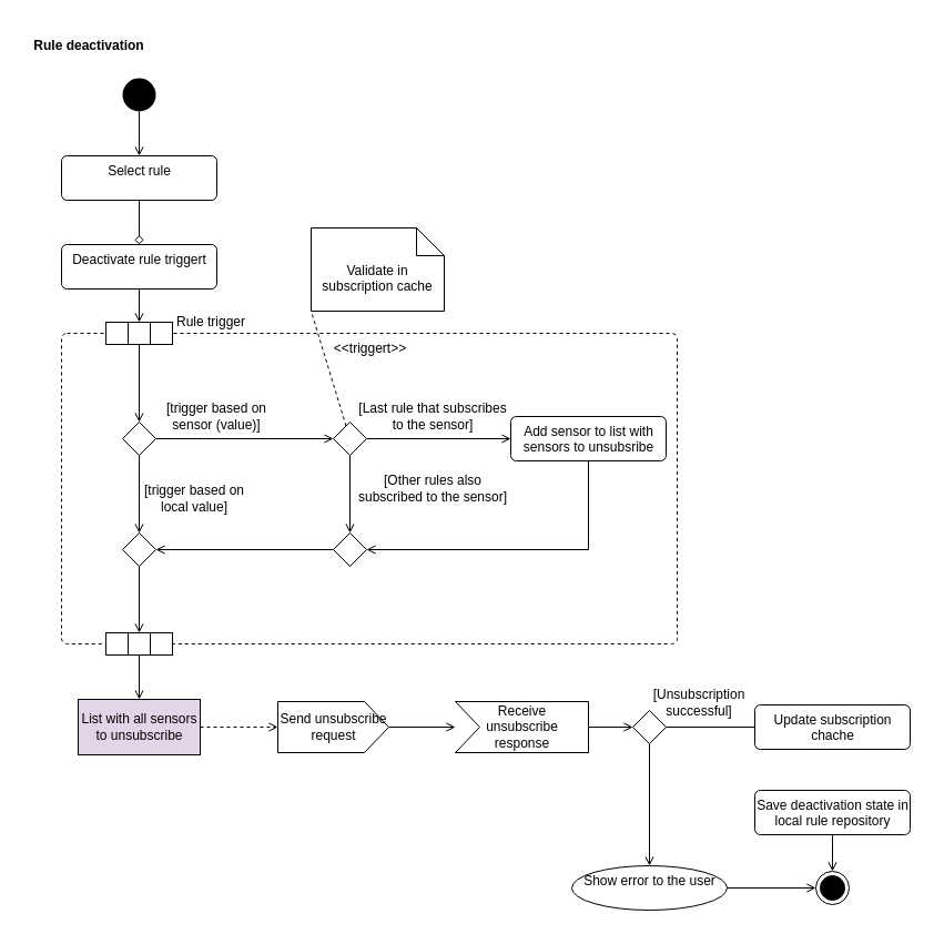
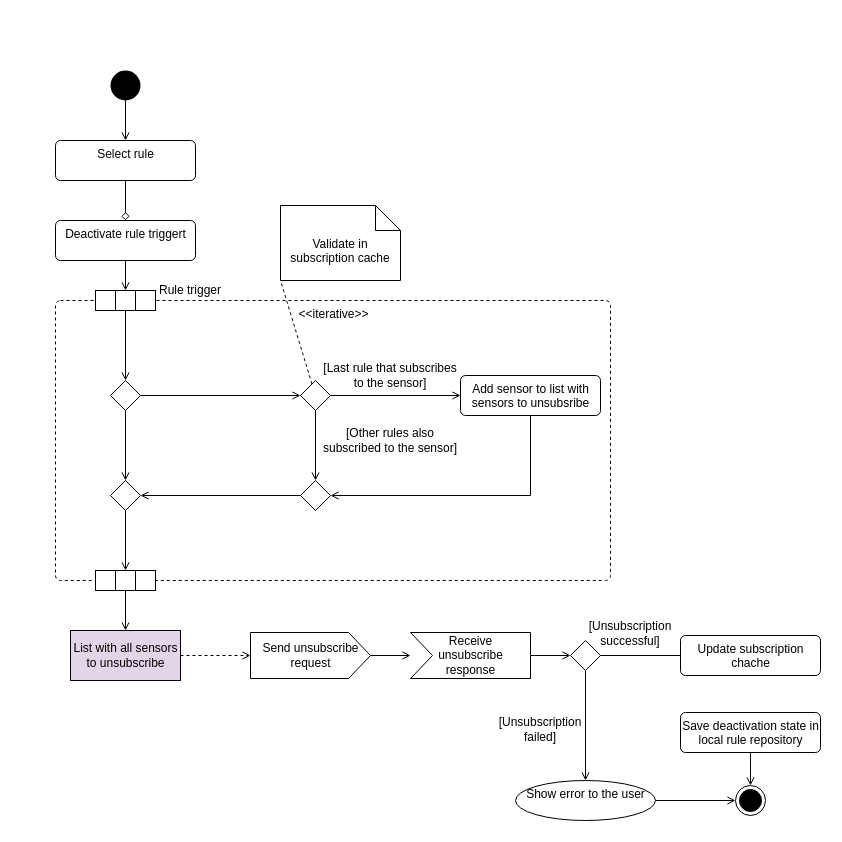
  <mxCell id="0" />
  <mxCell id="1" parent="0" />
  <mxCell id="2" style="edgeStyle=orthogonalEdgeStyle;rounded=0;orthogonalLoop=1;jettySize=auto;html=1;endArrow=open;endFill=0;" edge="1" parent="1" source="3" target="6"><mxGeometry relative="1" as="geometry" /></mxCell>
  <mxCell id="3" value="" style="ellipse;fillColor=#000000;strokeColor=none;" vertex="1" parent="1"><mxGeometry x="110" y="70" width="30" height="30" as="geometry" /></mxCell>
- <mxCell id="4" value="Rule deactivation" style="text;align=center;fontStyle=1;verticalAlign=middle;spacingLeft=3;spacingRight=3;strokeColor=none;rotatable=0;points=[[0,0.5],[1,0.5]];portConstraint=eastwest;" vertex="1" parent="1"><mxGeometry width="120" height="40" as="geometry" x="20" y="20" /></mxCell>
  <mxCell id="5" style="edgeStyle=orthogonalEdgeStyle;rounded=0;orthogonalLoop=1;jettySize=auto;html=1;endArrow=diamond;endFill=0;" edge="1" parent="1" source="6" target="8"><mxGeometry relative="1" as="geometry" /></mxCell>
  <mxCell id="6" value="Select rule" style="html=1;align=center;verticalAlign=top;rounded=1;absoluteArcSize=1;arcSize=10;dashed=0;" vertex="1" parent="1"><mxGeometry x="55" y="140" width="140" height="40" as="geometry" /></mxCell>
  <mxCell id="7" style="edgeStyle=none;rounded=0;orthogonalLoop=1;jettySize=auto;html=1;endArrow=open;endFill=0;" edge="1" parent="1" source="8" target="12"><mxGeometry relative="1" as="geometry" /></mxCell>
  <mxCell id="8" value="Deactivate rule triggert" style="html=1;align=center;verticalAlign=top;rounded=1;absoluteArcSize=1;arcSize=10;dashed=0;" vertex="1" parent="1"><mxGeometry x="55" y="220" width="140" height="40" as="geometry" /></mxCell>
- <mxCell id="9" value="&amp;lt;&amp;lt;triggert&amp;gt;&amp;gt;" style="html=1;align=center;verticalAlign=top;rounded=1;absoluteArcSize=1;arcSize=10;dashed=1;" vertex="1" parent="1"><mxGeometry x="55" y="300" width="555" height="280" as="geometry" /></mxCell>
+ <mxCell id="9" value="&amp;lt;&amp;lt;iterative&amp;gt;&amp;gt;" style="html=1;align=center;verticalAlign=top;rounded=1;absoluteArcSize=1;arcSize=10;dashed=1;" vertex="1" parent="1"><mxGeometry x="55" y="300" width="555" height="280" as="geometry" /></mxCell>
  <mxCell id="10" value="" style="group" vertex="1" connectable="0" parent="1"><mxGeometry x="95" y="290" width="60" height="20" as="geometry" /></mxCell>
  <mxCell id="11" value="" style="rounded=0;whiteSpace=wrap;html=1;" vertex="1" parent="10"><mxGeometry width="20" height="20" as="geometry" /></mxCell>
  <mxCell id="12" value="" style="rounded=0;whiteSpace=wrap;html=1;" vertex="1" parent="10"><mxGeometry x="20" width="20" height="20" as="geometry" /></mxCell>
  <mxCell id="13" value="" style="rounded=0;whiteSpace=wrap;html=1;" vertex="1" parent="10"><mxGeometry x="40" width="20" height="20" as="geometry" /></mxCell>
  <mxCell id="14" value="Rule trigger" style="text;html=1;strokeColor=none;fillColor=none;align=center;verticalAlign=middle;whiteSpace=wrap;rounded=0;" vertex="1" parent="1"><mxGeometry x="150" y="280" width="80" height="20" as="geometry" /></mxCell>
  <mxCell id="15" style="edgeStyle=none;rounded=0;orthogonalLoop=1;jettySize=auto;html=1;entryX=0.5;entryY=0;entryDx=0;entryDy=0;endArrow=open;endFill=0;" edge="1" parent="1" source="17" target="21"><mxGeometry relative="1" as="geometry" /></mxCell>
  <mxCell id="16" style="edgeStyle=none;rounded=0;orthogonalLoop=1;jettySize=auto;html=1;entryX=0;entryY=0.5;entryDx=0;entryDy=0;endArrow=open;endFill=0;strokeWidth=1;" edge="1" parent="1" source="17" target="25"><mxGeometry relative="1" as="geometry" /></mxCell>
  <mxCell id="17" value="" style="rhombus;" vertex="1" parent="1"><mxGeometry x="110" y="380" width="30" height="30" as="geometry" /></mxCell>
  <mxCell id="18" style="edgeStyle=none;rounded=0;orthogonalLoop=1;jettySize=auto;html=1;entryX=0.5;entryY=0;entryDx=0;entryDy=0;endArrow=open;endFill=0;" edge="1" parent="1" source="12" target="17"><mxGeometry relative="1" as="geometry" /></mxCell>
- <mxCell id="19" value="[trigger based on sensor (value)]" style="text;html=1;strokeColor=none;fillColor=none;align=center;verticalAlign=middle;whiteSpace=wrap;rounded=0;" vertex="1" parent="1"><mxGeometry x="140" y="360" width="110" height="30" as="geometry" /></mxCell>
  <mxCell id="20" style="edgeStyle=none;rounded=0;orthogonalLoop=1;jettySize=auto;html=1;entryX=0.5;entryY=0;entryDx=0;entryDy=0;endArrow=open;endFill=0;" edge="1" parent="1" source="21" target="30"><mxGeometry relative="1" as="geometry" /></mxCell>
  <mxCell id="21" value="" style="rhombus;" vertex="1" parent="1"><mxGeometry x="110" y="480" width="30" height="30" as="geometry" /></mxCell>
  <mxCell id="22" style="edgeStyle=none;rounded=0;orthogonalLoop=1;jettySize=auto;html=1;entryX=0.5;entryY=0;entryDx=0;entryDy=0;endArrow=open;endFill=0;" edge="1" parent="1" source="25" target="33"><mxGeometry relative="1" as="geometry" /></mxCell>
  <mxCell id="23" style="edgeStyle=none;rounded=0;orthogonalLoop=1;jettySize=auto;html=1;entryX=0;entryY=1;entryDx=0;entryDy=0;entryPerimeter=0;endArrow=none;endFill=0;dashed=1;" edge="1" parent="1" source="25" target="51"><mxGeometry relative="1" as="geometry" /></mxCell>
  <mxCell id="24" style="edgeStyle=none;rounded=0;orthogonalLoop=1;jettySize=auto;html=1;entryX=0;entryY=0.5;entryDx=0;entryDy=0;endArrow=open;endFill=0;" edge="1" parent="1" source="25" target="53"><mxGeometry relative="1" as="geometry" /></mxCell>
  <mxCell id="25" value="" style="rhombus;" vertex="1" parent="1"><mxGeometry x="300" y="380" width="30" height="30" as="geometry" /></mxCell>
  <mxCell id="26" value="[Other rules also subscribed to the sensor]" style="text;html=1;strokeColor=none;fillColor=none;align=center;verticalAlign=middle;whiteSpace=wrap;rounded=0;" vertex="1" parent="1"><mxGeometry x="320" y="425" width="140" height="30" as="geometry" /></mxCell>
- <mxCell id="27" value="[trigger based on local value]" style="text;html=1;strokeColor=none;fillColor=none;align=center;verticalAlign=middle;whiteSpace=wrap;rounded=0;" vertex="1" parent="1"><mxGeometry x="120" y="434" width="110" height="30" as="geometry" /></mxCell>
  <mxCell id="28" value="" style="group" vertex="1" connectable="0" parent="1"><mxGeometry x="95" y="570" width="60" height="20" as="geometry" /></mxCell>
  <mxCell id="29" value="" style="rounded=0;whiteSpace=wrap;html=1;" vertex="1" parent="28"><mxGeometry width="20" height="20" as="geometry" /></mxCell>
  <mxCell id="30" value="" style="rounded=0;whiteSpace=wrap;html=1;" vertex="1" parent="28"><mxGeometry x="20" width="20" height="20" as="geometry" /></mxCell>
  <mxCell id="31" value="" style="rounded=0;whiteSpace=wrap;html=1;" vertex="1" parent="28"><mxGeometry x="40" width="20" height="20" as="geometry" /></mxCell>
  <mxCell id="32" style="edgeStyle=none;rounded=0;orthogonalLoop=1;jettySize=auto;html=1;entryX=1;entryY=0.5;entryDx=0;entryDy=0;endArrow=open;endFill=0;" edge="1" parent="1" source="33" target="21"><mxGeometry relative="1" as="geometry" /></mxCell>
  <mxCell id="33" value="" style="rhombus;" vertex="1" parent="1"><mxGeometry x="300" y="480" width="30" height="30" as="geometry" /></mxCell>
  <mxCell id="34" style="edgeStyle=none;rounded=0;orthogonalLoop=1;jettySize=auto;html=1;endArrow=open;endFill=0;" edge="1" parent="1" source="35" target="48"><mxGeometry relative="1" as="geometry" /></mxCell>
  <mxCell id="35" value="Save deactivation state in&lt;br&gt;local rule repository" style="html=1;align=center;verticalAlign=top;rounded=1;absoluteArcSize=1;arcSize=10;dashed=0;" vertex="1" parent="1"><mxGeometry x="680" y="712" width="140" height="40" as="geometry" /></mxCell>
  <mxCell id="36" style="edgeStyle=none;rounded=0;orthogonalLoop=1;jettySize=auto;html=1;endArrow=open;endFill=0;" edge="1" parent="1" source="30" target="55"><mxGeometry relative="1" as="geometry"><mxPoint x="490" y="810" as="targetPoint" /></mxGeometry></mxCell>
  <mxCell id="37" style="edgeStyle=none;rounded=0;orthogonalLoop=1;jettySize=auto;html=1;endArrow=open;endFill=0;" edge="1" parent="1" source="38" target="40"><mxGeometry relative="1" as="geometry" /></mxCell>
- <mxCell id="38" value="Send unsubscribe&lt;br&gt;request" style="html=1;shadow=0;dashed=0;align=center;verticalAlign=middle;shape=mxgraph.arrows2.arrow;dy=0;dx=22;notch=0;" vertex="1" parent="1"><mxGeometry x="250" y="632" width="100" height="46" as="geometry" /></mxCell>
+ <mxCell id="38" value="Send unsubscribe&lt;br&gt;request" style="html=1;shadow=0;dashed=0;align=center;verticalAlign=middle;shape=mxgraph.arrows2.arrow;dy=0;dx=22;notch=0;" vertex="1" parent="1"><mxGeometry x="250" y="632" width="120" height="46" as="geometry" /></mxCell>
  <mxCell id="39" style="edgeStyle=none;rounded=0;orthogonalLoop=1;jettySize=auto;html=1;endArrow=open;endFill=0;" edge="1" parent="1" source="40" target="44"><mxGeometry relative="1" as="geometry" /></mxCell>
  <mxCell id="40" value="Receive&lt;br&gt;unsubscribe&lt;br&gt;response" style="html=1;shadow=0;dashed=0;align=center;verticalAlign=middle;shape=mxgraph.arrows2.arrow;dy=0;dx=0;notch=22;" vertex="1" parent="1"><mxGeometry x="410" y="632" width="120" height="46" as="geometry" /></mxCell>
  <mxCell id="41" value="[Last rule that subscribes to the sensor]" style="text;html=1;strokeColor=none;fillColor=none;align=center;verticalAlign=middle;whiteSpace=wrap;rounded=0;" vertex="1" parent="1"><mxGeometry x="320" y="360" width="140" height="30" as="geometry" /></mxCell>
  <mxCell id="42" style="edgeStyle=none;rounded=0;orthogonalLoop=1;jettySize=auto;html=1;entryX=0.5;entryY=0;entryDx=0;entryDy=0;endArrow=open;endFill=0;" edge="1" parent="1" source="44" target="47"><mxGeometry relative="1" as="geometry" /></mxCell>
  <mxCell id="43" style="edgeStyle=none;rounded=0;orthogonalLoop=1;jettySize=auto;html=1;entryX=1;entryY=0.5;entryDx=0;entryDy=0;endArrow=open;endFill=0;" edge="1" parent="1" source="44" target="49"><mxGeometry relative="1" as="geometry" /></mxCell>
  <mxCell id="44" value="" style="rhombus;" vertex="1" parent="1"><mxGeometry x="570" y="640" width="30" height="30" as="geometry" /></mxCell>
+ <mxCell id="45" value="[Unsubscription failed]" style="text;html=1;strokeColor=none;fillColor=none;align=center;verticalAlign=middle;whiteSpace=wrap;rounded=0;" vertex="1" parent="1"><mxGeometry x="490" y="706" width="100" height="46" as="geometry" /></mxCell>
  <mxCell id="46" style="edgeStyle=none;rounded=0;orthogonalLoop=1;jettySize=auto;html=1;entryX=0;entryY=0.5;entryDx=0;entryDy=0;endArrow=open;endFill=0;" edge="1" parent="1" source="47" target="48"><mxGeometry relative="1" as="geometry" /></mxCell>
  <mxCell id="47" value="Show error to the user" style="ellipse;html=1;align=center;verticalAlign=top;absoluteArcSize=1;arcSize=10;dashed=0;" vertex="1" parent="1"><mxGeometry x="515" y="780" width="140" height="40" as="geometry" /></mxCell>
  <mxCell id="48" value="" style="ellipse;html=1;shape=endState;fillColor=#000000;strokeColor=#000000;" vertex="1" parent="1"><mxGeometry x="735" y="785" width="30" height="30" as="geometry" /></mxCell>
  <mxCell id="49" value="Update subscription&lt;br&gt;chache" style="html=1;align=center;verticalAlign=top;rounded=1;absoluteArcSize=1;arcSize=10;dashed=0;" vertex="1" parent="1"><mxGeometry x="680" y="635" width="140" height="40" as="geometry" /></mxCell>
  <mxCell id="50" value="[Unsubscription successful]" style="text;html=1;strokeColor=none;fillColor=none;align=center;verticalAlign=middle;whiteSpace=wrap;rounded=0;" vertex="1" parent="1"><mxGeometry x="580" y="610" width="100" height="46" as="geometry" /></mxCell>
  <mxCell id="51" value="Validate in subscription cache" style="shape=note2;boundedLbl=1;whiteSpace=wrap;html=1;size=25;verticalAlign=top;align=center;" vertex="1" parent="1"><mxGeometry x="280" y="205" width="120" height="75" as="geometry" /></mxCell>
  <mxCell id="52" style="edgeStyle=none;rounded=0;orthogonalLoop=1;jettySize=auto;html=1;entryX=1;entryY=0.5;entryDx=0;entryDy=0;endArrow=open;endFill=0;" edge="1" parent="1" source="53" target="33"><mxGeometry relative="1" as="geometry"><Array as="points"><mxPoint x="530" y="495" /></Array></mxGeometry></mxCell>
  <mxCell id="53" value="Add sensor to list with&lt;br&gt;sensors to unsubsribe" style="html=1;align=center;verticalAlign=top;rounded=1;absoluteArcSize=1;arcSize=10;dashed=0;" vertex="1" parent="1"><mxGeometry x="460" y="375" width="140" height="40" as="geometry" /></mxCell>
  <mxCell id="54" style="edgeStyle=none;rounded=0;orthogonalLoop=1;jettySize=auto;html=1;entryX=0;entryY=0.5;entryDx=0;entryDy=0;entryPerimeter=0;endArrow=open;endFill=0;dashed=1;" edge="1" parent="1" source="55" target="38"><mxGeometry relative="1" as="geometry" /></mxCell>
  <mxCell id="55" value="List with all sensors&lt;br&gt;to unsubscribe" style="html=1;fillColor=#e1d5e7;" vertex="1" parent="1"><mxGeometry x="70" y="630" width="110" height="50" as="geometry" /></mxCell>
